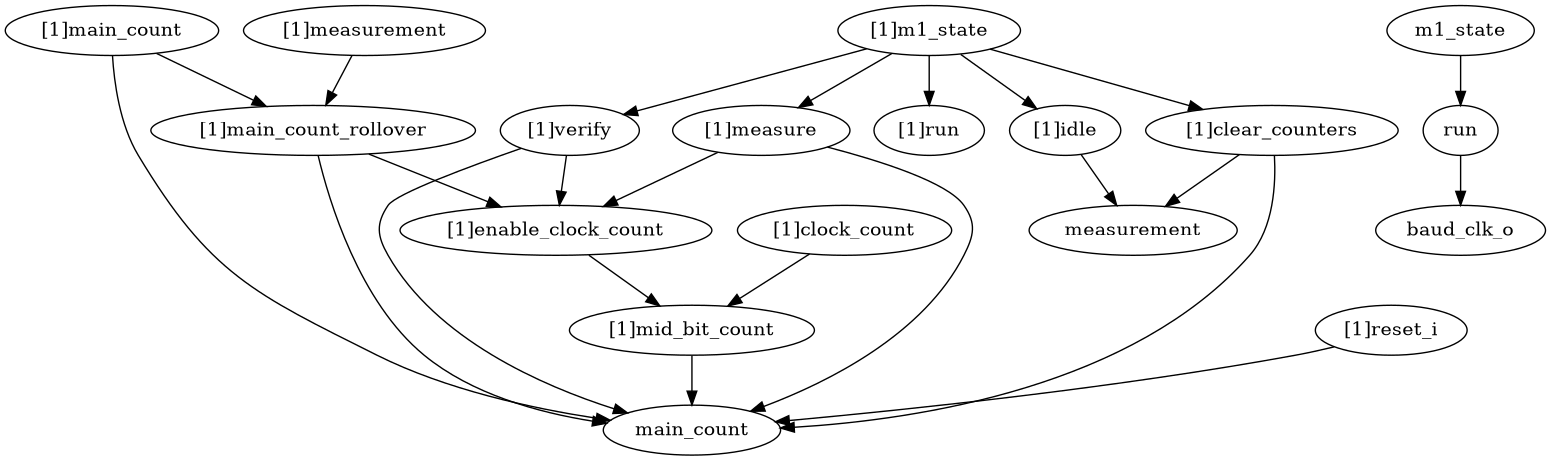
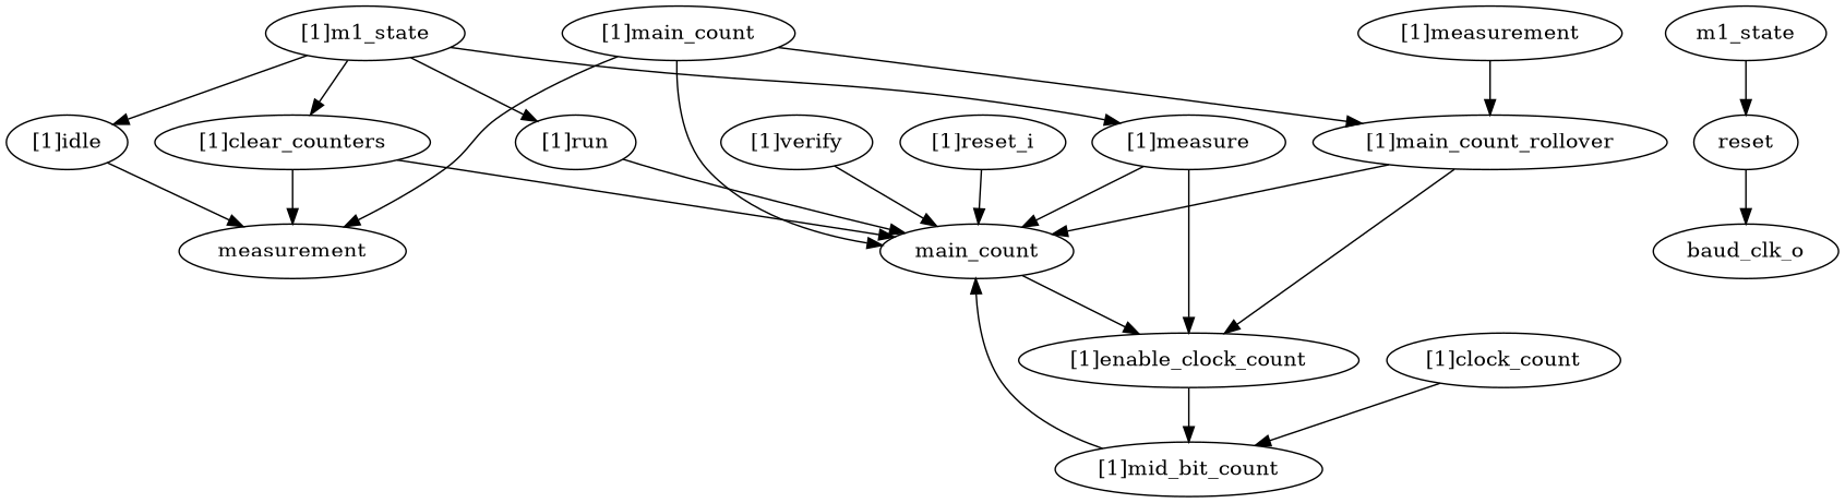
  strict digraph {
    node [complexity=8]
    "[1]idle" [complexity=7 importance=0.327541233269 rank=0.0467916047527]
    measurement [complexity=6 importance=0.149961140111 rank=0.0249935233519]
    "[1]clear_counters" [complexity=7 importance=0.177580093158 rank=0.0253685847368]
    main_count [complexity=6 importance=0.207526254812 rank=0.0345877091353]
    "[1]main_count" [importance=0.257232072939 rank=0.0321540091174]
    "[1]main_count_rollover" [complexity=16 importance=0.771306264927 rank=0.0482066415579]
    "[1]enable_clock_count" [complexity=12 importance=0.707680010993 rank=0.0589733342494]
    "[1]mid_bit_count" [importance=0.667810118526 rank=0.0834762648158]
-   run [complexity=3 importance=0.0631207463581 rank=0.021040248786]
+   run [complexity=3 importance=0.0631207463581 rank=0.021040248786 label=reset]
    baud_clk_o [complexity=0 importance=0.0366290680503 rank=0.0]
    "[1]run" [importance=0.441544187931 rank=0.0551930234914]
    "[1]verify" [complexity=16 importance=0.735298964039 rank=0.0459561852524]
    "[1]measure" [complexity=16 importance=0.744317161946 rank=0.0465198226216]
    "[1]clock_count" [complexity=12 importance=0.747142236823 rank=0.0622618530686]
    "[1]reset_i" [complexity=7 importance=1.06299567763 rank=0.151856525375]
    "[1]m1_state" [importance=0.438573988927 rank=0.0548217486159]
    "[1]measurement" [complexity=19 importance=0.821012083054 rank=0.043211162266]
    m1_state [complexity=4 importance=0.14653454897 rank=0.0366336372425]
    "[1]idle" -> measurement
    "[1]clear_counters" -> measurement
    "[1]clear_counters" -> main_count
+   "[1]main_count" -> measurement
    "[1]main_count" -> main_count
    "[1]main_count" -> "[1]main_count_rollover"
    "[1]main_count_rollover" -> main_count
    "[1]main_count_rollover" -> "[1]enable_clock_count"
    "[1]enable_clock_count" -> "[1]mid_bit_count"
    "[1]mid_bit_count" -> main_count
    run -> baud_clk_o
+   "[1]run" -> main_count
    "[1]verify" -> main_count
-   "[1]verify" -> "[1]enable_clock_count"
+   main_count -> "[1]enable_clock_count"
    "[1]measure" -> main_count
    "[1]measure" -> "[1]enable_clock_count"
    "[1]clock_count" -> "[1]mid_bit_count"
    "[1]reset_i" -> main_count
    "[1]m1_state" -> "[1]idle"
    "[1]m1_state" -> "[1]clear_counters"
    "[1]m1_state" -> "[1]run"
-   "[1]m1_state" -> "[1]verify"
    "[1]m1_state" -> "[1]measure"
    "[1]measurement" -> "[1]main_count_rollover"
    m1_state -> run
  }
